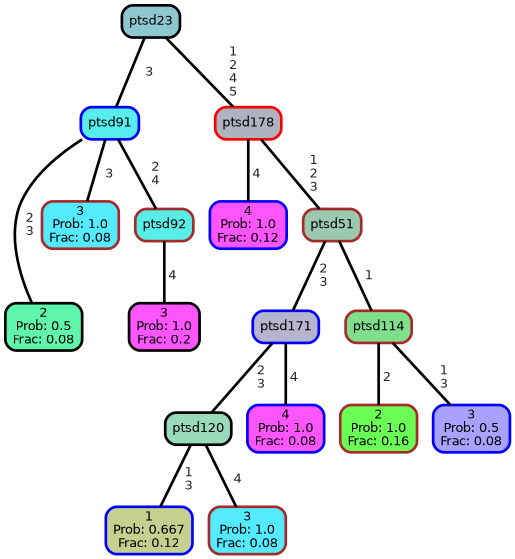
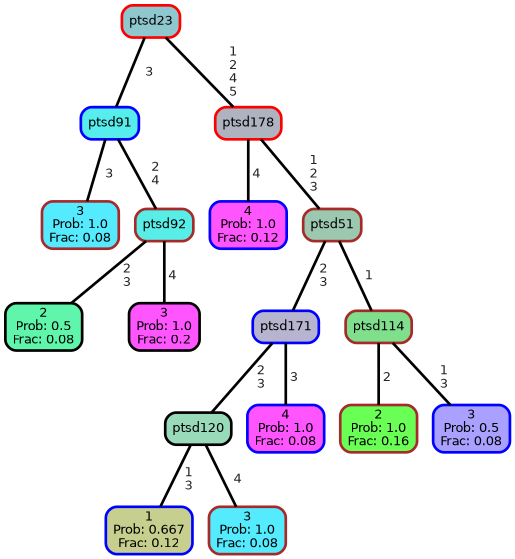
  graph {
    ranksep="0 equally"
    splines=straight
    node [color=brown fillcolor="#ff55ff" fontcolor=black fontname=helvetica penwidth=3 shape=box style="filled, rounded"]
    edge [color=black fontcolor=grey14 fontname=helvetica fontweight=bold penwidth=3]
    n1 [fillcolor="#55ebff" label="3\nProb: 1.0\nFrac: 0.08"]
    n2 [color=blue fillcolor="#57edec" label=ptsd91]
    n3 [fillcolor="#58ede6" label=ptsd92]
    n4 [color=black fillcolor="#5ff5aa" label="2\nProb: 0.5\nFrac: 0.08"]
    n5 [color=black label="3\nProb: 1.0\nFrac: 0.2"]
-   n6 [color=black fillcolor="#8fc7cf" label=ptsd23]
+   n6 [color=red fillcolor="#8fc7cf" label=ptsd23]
    n7 [color=red fillcolor="#afb2bf" label=ptsd178]
    n8 [fillcolor="#9cc8b0" label=ptsd51]
    n9 [color=blue label="4\nProb: 1.0\nFrac: 0.12"]
    n10 [fillcolor="#6aff55" label="2\nProb: 1.0\nFrac: 0.16"]
    n11 [fillcolor="#7fdf8d" label=ptsd114]
    n12 [color=blue fillcolor="#aaa0ff" label="3\nProb: 0.5\nFrac: 0.08"]
    n13 [color=blue fillcolor="#b6b4ce" label=ptsd171]
    n14 [color=black fillcolor="#99dabb" label=ptsd120]
    n15 [color=blue label="4\nProb: 1.0\nFrac: 0.08"]
    n16 [color=blue fillcolor="#c6cf8d" label="1\nProb: 0.667\nFrac: 0.12"]
    n17 [fillcolor="#55ebff" label="3\nProb: 1.0\nFrac: 0.08"]
    subgraph sub_1 {
      rank=same
    }
    n2 -- n1 [label=" 3"]
    n2 -- n3 [label=" 2\n 4"]
-   n2 -- n4 [label=" 2\n 3"]
+   n3 -- n4 [label=" 2\n 3"]
    n3 -- n5 [label=" 4"]
    n6 -- n2 [label=" 3"]
    n6 -- n7 [label=" 1\n 2\n 4\n 5"]
    n7 -- n8 [label=" 1\n 2\n 3"]
    n7 -- n9 [label=" 4"]
    n8 -- n11 [label=" 1"]
    n8 -- n13 [label=" 2\n 3"]
    n11 -- n10 [label=" 2"]
    n11 -- n12 [label=" 1\n 3"]
    n13 -- n14 [label=" 2\n 3"]
-   n13 -- n15 [label=" 4"]
+   n13 -- n15 [label=" 3"]
    n14 -- n16 [label=" 1\n 3"]
    n14 -- n17 [label=" 4"]
  }
